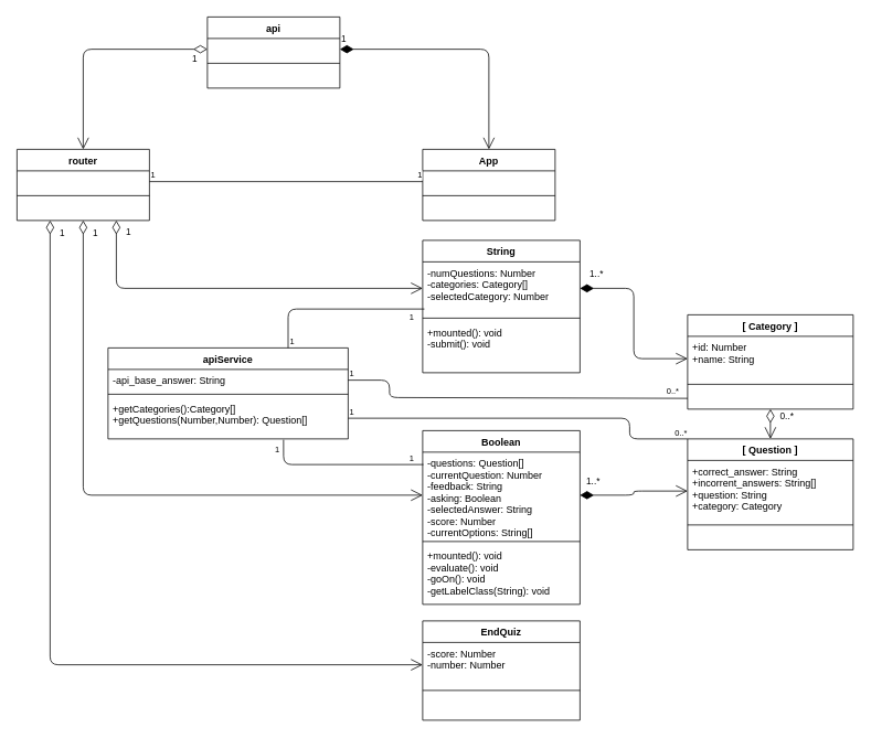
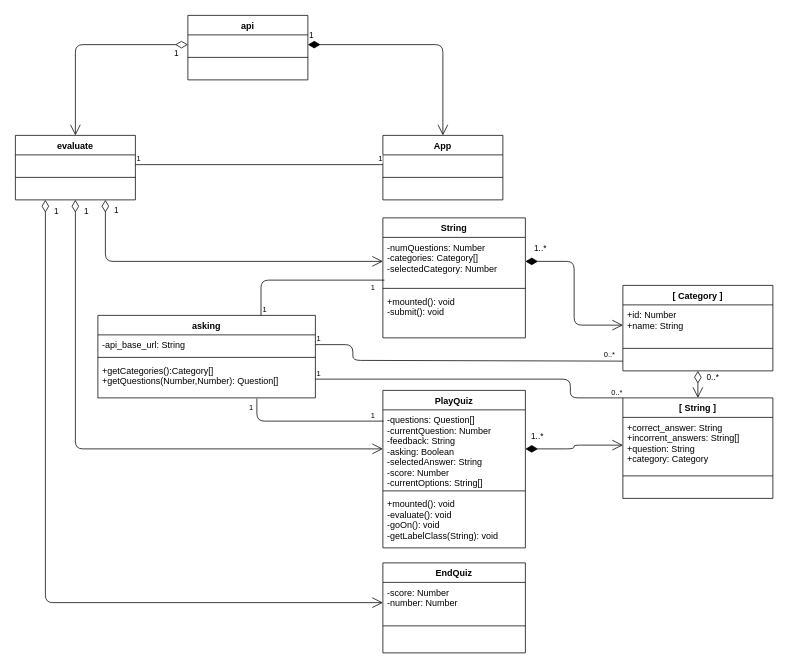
  <mxCell id="0" />
  <mxCell id="1" parent="0" />
- <mxCell id="2" value="router" style="swimlane;fontStyle=1;align=center;verticalAlign=top;childLayout=stackLayout;horizontal=1;startSize=26;horizontalStack=0;resizeParent=1;resizeParentMax=0;resizeLast=0;collapsible=1;marginBottom=0;" vertex="1" parent="1"><mxGeometry x="20" y="180" width="160" height="86" as="geometry" /></mxCell>
+ <mxCell id="2" value="evaluate" style="swimlane;fontStyle=1;align=center;verticalAlign=top;childLayout=stackLayout;horizontal=1;startSize=26;horizontalStack=0;resizeParent=1;resizeParentMax=0;resizeLast=0;collapsible=1;marginBottom=0;" vertex="1" parent="1"><mxGeometry x="20" y="180" width="160" height="86" as="geometry" /></mxCell>
  <mxCell id="3" value=" " style="text;strokeColor=none;fillColor=none;align=left;verticalAlign=top;spacingLeft=4;spacingRight=4;overflow=hidden;rotatable=0;points=[[0,0.5],[1,0.5]];portConstraint=eastwest;" vertex="1" parent="2"><mxGeometry y="26" width="160" height="26" as="geometry" /></mxCell>
  <mxCell id="4" value="" style="line;strokeWidth=1;fillColor=none;align=left;verticalAlign=middle;spacingTop=-1;spacingLeft=3;spacingRight=3;rotatable=0;labelPosition=right;points=[];portConstraint=eastwest;" vertex="1" parent="2"><mxGeometry y="52" width="160" height="8" as="geometry" /></mxCell>
  <mxCell id="5" value=" " style="text;strokeColor=none;fillColor=none;align=left;verticalAlign=top;spacingLeft=4;spacingRight=4;overflow=hidden;rotatable=0;points=[[0,0.5],[1,0.5]];portConstraint=eastwest;" vertex="1" parent="2"><mxGeometry y="60" width="160" height="26" as="geometry" /></mxCell>
  <mxCell id="6" value="api" style="swimlane;fontStyle=1;align=center;verticalAlign=top;childLayout=stackLayout;horizontal=1;startSize=26;horizontalStack=0;resizeParent=1;resizeParentMax=0;resizeLast=0;collapsible=1;marginBottom=0;" vertex="1" parent="1"><mxGeometry x="250" y="20" width="160" height="86" as="geometry" /></mxCell>
  <mxCell id="7" value=" " style="text;strokeColor=none;fillColor=none;align=left;verticalAlign=top;spacingLeft=4;spacingRight=4;overflow=hidden;rotatable=0;points=[[0,0.5],[1,0.5]];portConstraint=eastwest;" vertex="1" parent="6"><mxGeometry y="26" width="160" height="26" as="geometry" /></mxCell>
  <mxCell id="8" value="" style="line;strokeWidth=1;fillColor=none;align=left;verticalAlign=middle;spacingTop=-1;spacingLeft=3;spacingRight=3;rotatable=0;labelPosition=right;points=[];portConstraint=eastwest;" vertex="1" parent="6"><mxGeometry y="52" width="160" height="8" as="geometry" /></mxCell>
  <mxCell id="9" value=" " style="text;strokeColor=none;fillColor=none;align=left;verticalAlign=top;spacingLeft=4;spacingRight=4;overflow=hidden;rotatable=0;points=[[0,0.5],[1,0.5]];portConstraint=eastwest;" vertex="1" parent="6"><mxGeometry y="60" width="160" height="26" as="geometry" /></mxCell>
  <mxCell id="10" value="App" style="swimlane;fontStyle=1;align=center;verticalAlign=top;childLayout=stackLayout;horizontal=1;startSize=26;horizontalStack=0;resizeParent=1;resizeParentMax=0;resizeLast=0;collapsible=1;marginBottom=0;" vertex="1" parent="1"><mxGeometry x="510" y="180" width="160" height="86" as="geometry" /></mxCell>
  <mxCell id="11" value=" " style="text;strokeColor=none;fillColor=none;align=left;verticalAlign=top;spacingLeft=4;spacingRight=4;overflow=hidden;rotatable=0;points=[[0,0.5],[1,0.5]];portConstraint=eastwest;" vertex="1" parent="10"><mxGeometry y="26" width="160" height="26" as="geometry" /></mxCell>
  <mxCell id="12" value="" style="line;strokeWidth=1;fillColor=none;align=left;verticalAlign=middle;spacingTop=-1;spacingLeft=3;spacingRight=3;rotatable=0;labelPosition=right;points=[];portConstraint=eastwest;" vertex="1" parent="10"><mxGeometry y="52" width="160" height="8" as="geometry" /></mxCell>
  <mxCell id="13" value=" " style="text;strokeColor=none;fillColor=none;align=left;verticalAlign=top;spacingLeft=4;spacingRight=4;overflow=hidden;rotatable=0;points=[[0,0.5],[1,0.5]];portConstraint=eastwest;" vertex="1" parent="10"><mxGeometry y="60" width="160" height="26" as="geometry" /></mxCell>
  <mxCell id="14" value="" style="endArrow=none;html=1;edgeStyle=orthogonalEdgeStyle;entryX=0;entryY=0.5;entryDx=0;entryDy=0;" edge="1" parent="1" source="3" target="11"><mxGeometry relative="1" as="geometry"><mxPoint x="310" y="280" as="sourcePoint" /><mxPoint x="410" y="280" as="targetPoint" /></mxGeometry></mxCell>
  <mxCell id="15" value="1" style="resizable=0;html=1;align=left;verticalAlign=bottom;labelBackgroundColor=#ffffff;fontSize=10;" connectable="0" vertex="1" parent="14"><mxGeometry x="-1" relative="1" as="geometry" /></mxCell>
  <mxCell id="16" value="1" style="resizable=0;html=1;align=right;verticalAlign=bottom;labelBackgroundColor=#ffffff;fontSize=10;" connectable="0" vertex="1" parent="14"><mxGeometry x="1" relative="1" as="geometry" /></mxCell>
  <mxCell id="17" value="1" style="endArrow=open;html=1;endSize=12;startArrow=diamondThin;startSize=14;startFill=0;edgeStyle=orthogonalEdgeStyle;align=left;verticalAlign=bottom;exitX=0;exitY=0.5;exitDx=0;exitDy=0;entryX=0.5;entryY=0;entryDx=0;entryDy=0;" edge="1" parent="1" source="7" target="2"><mxGeometry x="0.262" y="130" relative="1" as="geometry"><mxPoint x="310" y="280" as="sourcePoint" /><mxPoint x="470" y="280" as="targetPoint" /><mxPoint as="offset" /></mxGeometry></mxCell>
  <mxCell id="18" value="1" style="endArrow=open;html=1;endSize=12;startArrow=diamondThin;startSize=14;startFill=1;edgeStyle=orthogonalEdgeStyle;align=left;verticalAlign=bottom;exitX=1;exitY=0.5;exitDx=0;exitDy=0;" edge="1" parent="1" source="7" target="10"><mxGeometry x="-1" y="3" relative="1" as="geometry"><mxPoint x="310" y="280" as="sourcePoint" /><mxPoint x="470" y="280" as="targetPoint" /></mxGeometry></mxCell>
  <mxCell id="19" value="1" style="endArrow=open;html=1;endSize=12;startArrow=diamondThin;startSize=14;startFill=0;edgeStyle=orthogonalEdgeStyle;align=left;verticalAlign=bottom;entryX=0;entryY=0.5;entryDx=0;entryDy=0;exitX=0.75;exitY=1;exitDx=0;exitDy=0;" edge="1" parent="1" source="2" target="47"><mxGeometry x="-0.9" y="10" relative="1" as="geometry"><mxPoint x="140" y="310" as="sourcePoint" /><mxPoint x="470" y="280" as="targetPoint" /><mxPoint as="offset" /></mxGeometry></mxCell>
  <mxCell id="20" value="1" style="endArrow=open;html=1;endSize=12;startArrow=diamondThin;startSize=14;startFill=0;edgeStyle=orthogonalEdgeStyle;align=left;verticalAlign=bottom;entryX=0;entryY=0.5;entryDx=0;entryDy=0;exitX=0.5;exitY=1;exitDx=0;exitDy=0;" edge="1" parent="1" source="2" target="54"><mxGeometry x="-0.934" y="10" relative="1" as="geometry"><mxPoint x="260" y="510" as="sourcePoint" /><mxPoint x="420" y="510" as="targetPoint" /><mxPoint as="offset" /></mxGeometry></mxCell>
  <mxCell id="21" value="EndQuiz" style="swimlane;fontStyle=1;align=center;verticalAlign=top;childLayout=stackLayout;horizontal=1;startSize=26;horizontalStack=0;resizeParent=1;resizeParentMax=0;resizeLast=0;collapsible=1;marginBottom=0;" vertex="1" parent="1"><mxGeometry x="510" y="750" width="190" height="120" as="geometry" /></mxCell>
  <mxCell id="22" value="-score: Number&#10;-number: Number&#10;" style="text;strokeColor=none;fillColor=none;align=left;verticalAlign=top;spacingLeft=4;spacingRight=4;overflow=hidden;rotatable=0;points=[[0,0.5],[1,0.5]];portConstraint=eastwest;" vertex="1" parent="21"><mxGeometry y="26" width="190" height="54" as="geometry" /></mxCell>
  <mxCell id="23" value="" style="line;strokeWidth=1;fillColor=none;align=left;verticalAlign=middle;spacingTop=-1;spacingLeft=3;spacingRight=3;rotatable=0;labelPosition=right;points=[];portConstraint=eastwest;" vertex="1" parent="21"><mxGeometry y="80" width="190" height="8" as="geometry" /></mxCell>
  <mxCell id="24" value=" " style="text;strokeColor=none;fillColor=none;align=left;verticalAlign=top;spacingLeft=4;spacingRight=4;overflow=hidden;rotatable=0;points=[[0,0.5],[1,0.5]];portConstraint=eastwest;" vertex="1" parent="21"><mxGeometry y="88" width="190" height="32" as="geometry" /></mxCell>
  <mxCell id="25" value="1" style="endArrow=open;html=1;endSize=12;startArrow=diamondThin;startSize=14;startFill=0;edgeStyle=orthogonalEdgeStyle;align=left;verticalAlign=bottom;entryX=0;entryY=0.5;entryDx=0;entryDy=0;exitX=0.25;exitY=1;exitDx=0;exitDy=0;" edge="1" parent="1" source="2" target="22"><mxGeometry x="0.108" y="513" relative="1" as="geometry"><mxPoint x="190" y="480" as="sourcePoint" /><mxPoint x="350" y="480" as="targetPoint" /><mxPoint as="offset" /></mxGeometry></mxCell>
  <mxCell id="26" value="1..*" style="endArrow=open;html=1;endSize=12;startArrow=diamondThin;startSize=14;startFill=1;edgeStyle=orthogonalEdgeStyle;align=left;verticalAlign=bottom;entryX=0;entryY=0.5;entryDx=0;entryDy=0;exitX=1;exitY=0.5;exitDx=0;exitDy=0;" edge="1" parent="1" source="54" target="58"><mxGeometry x="-0.911" y="8" relative="1" as="geometry"><mxPoint x="461" y="520" as="sourcePoint" /><mxPoint x="831" y="563" as="targetPoint" /><mxPoint as="offset" /></mxGeometry></mxCell>
  <mxCell id="27" value="1..*" style="endArrow=open;html=1;endSize=12;startArrow=diamondThin;startSize=14;startFill=1;edgeStyle=orthogonalEdgeStyle;align=left;verticalAlign=bottom;entryX=0;entryY=0.5;entryDx=0;entryDy=0;exitX=1;exitY=0.5;exitDx=0;exitDy=0;" edge="1" parent="1" source="47" target="39"><mxGeometry x="-0.911" y="8" relative="1" as="geometry"><mxPoint x="710" y="598" as="sourcePoint" /><mxPoint x="850" y="683" as="targetPoint" /><mxPoint as="offset" /></mxGeometry></mxCell>
- <mxCell id="28" value="apiService" style="swimlane;fontStyle=1;align=center;verticalAlign=top;childLayout=stackLayout;horizontal=1;startSize=26;horizontalStack=0;resizeParent=1;resizeParentMax=0;resizeLast=0;collapsible=1;marginBottom=0;" vertex="1" parent="1"><mxGeometry x="130" y="420" width="290" height="110" as="geometry" /></mxCell>
- <mxCell id="29" value="-api_base_answer: String " style="text;strokeColor=none;fillColor=none;align=left;verticalAlign=top;spacingLeft=4;spacingRight=4;overflow=hidden;rotatable=0;points=[[0,0.5],[1,0.5]];portConstraint=eastwest;" vertex="1" parent="28"><mxGeometry y="26" width="290" height="26" as="geometry" /></mxCell>
+ <mxCell id="28" value="asking" style="swimlane;fontStyle=1;align=center;verticalAlign=top;childLayout=stackLayout;horizontal=1;startSize=26;horizontalStack=0;resizeParent=1;resizeParentMax=0;resizeLast=0;collapsible=1;marginBottom=0;" vertex="1" parent="1"><mxGeometry x="130" y="420" width="290" height="110" as="geometry" /></mxCell>
+ <mxCell id="29" value="-api_base_url: String " style="text;strokeColor=none;fillColor=none;align=left;verticalAlign=top;spacingLeft=4;spacingRight=4;overflow=hidden;rotatable=0;points=[[0,0.5],[1,0.5]];portConstraint=eastwest;" vertex="1" parent="28"><mxGeometry y="26" width="290" height="26" as="geometry" /></mxCell>
  <mxCell id="30" value="" style="line;strokeWidth=1;fillColor=none;align=left;verticalAlign=middle;spacingTop=-1;spacingLeft=3;spacingRight=3;rotatable=0;labelPosition=right;points=[];portConstraint=eastwest;" vertex="1" parent="28"><mxGeometry y="52" width="290" height="8" as="geometry" /></mxCell>
  <mxCell id="31" value="+getCategories():Category[]&#10;+getQuestions(Number,Number): Question[]&#10;" style="text;strokeColor=none;fillColor=none;align=left;verticalAlign=top;spacingLeft=4;spacingRight=4;overflow=hidden;rotatable=0;points=[[0,0.5],[1,0.5]];portConstraint=eastwest;" vertex="1" parent="28"><mxGeometry y="60" width="290" height="50" as="geometry" /></mxCell>
  <mxCell id="32" value="" style="endArrow=none;html=1;edgeStyle=orthogonalEdgeStyle;exitX=0.731;exitY=1.02;exitDx=0;exitDy=0;entryX=0.005;entryY=0.144;entryDx=0;entryDy=0;entryPerimeter=0;exitPerimeter=0;" edge="1" parent="1" source="31" target="54"><mxGeometry relative="1" as="geometry"><mxPoint x="340" y="570" as="sourcePoint" /><mxPoint x="440" y="540" as="targetPoint" /></mxGeometry></mxCell>
  <mxCell id="33" value="1" style="resizable=0;html=1;align=left;verticalAlign=bottom;labelBackgroundColor=#ffffff;fontSize=10;" connectable="0" vertex="1" parent="32"><mxGeometry x="-1" relative="1" as="geometry"><mxPoint x="-11.99" y="19" as="offset" /></mxGeometry></mxCell>
  <mxCell id="34" value="1" style="resizable=0;html=1;align=right;verticalAlign=bottom;labelBackgroundColor=#ffffff;fontSize=10;" connectable="0" vertex="1" parent="32"><mxGeometry x="1" relative="1" as="geometry"><mxPoint x="-10.9" as="offset" /></mxGeometry></mxCell>
  <mxCell id="35" value="" style="endArrow=none;html=1;edgeStyle=orthogonalEdgeStyle;exitX=0.75;exitY=0;exitDx=0;exitDy=0;entryX=0.011;entryY=0.891;entryDx=0;entryDy=0;entryPerimeter=0;" edge="1" parent="1" source="28" target="47"><mxGeometry relative="1" as="geometry"><mxPoint x="340" y="570" as="sourcePoint" /><mxPoint x="500" y="570" as="targetPoint" /></mxGeometry></mxCell>
  <mxCell id="36" value="1" style="resizable=0;html=1;align=left;verticalAlign=bottom;labelBackgroundColor=#ffffff;fontSize=10;" connectable="0" vertex="1" parent="35"><mxGeometry x="-1" relative="1" as="geometry" /></mxCell>
  <mxCell id="37" value="1" style="resizable=0;html=1;align=right;verticalAlign=bottom;labelBackgroundColor=#ffffff;fontSize=10;" connectable="0" vertex="1" parent="35"><mxGeometry x="1" relative="1" as="geometry"><mxPoint x="-12.5" y="16.98" as="offset" /></mxGeometry></mxCell>
  <mxCell id="38" value="[ Category ]" style="swimlane;fontStyle=1;align=center;verticalAlign=top;childLayout=stackLayout;horizontal=1;startSize=26;horizontalStack=0;resizeParent=1;resizeParentMax=0;resizeLast=0;collapsible=1;marginBottom=0;" vertex="1" parent="1"><mxGeometry x="830" y="380" width="200" height="114" as="geometry" /></mxCell>
  <mxCell id="39" value="+id: Number&#10;+name: String&#10;" style="text;strokeColor=none;fillColor=none;align=left;verticalAlign=top;spacingLeft=4;spacingRight=4;overflow=hidden;rotatable=0;points=[[0,0.5],[1,0.5]];portConstraint=eastwest;" vertex="1" parent="38"><mxGeometry y="26" width="200" height="54" as="geometry" /></mxCell>
  <mxCell id="40" value="" style="line;strokeWidth=1;fillColor=none;align=left;verticalAlign=middle;spacingTop=-1;spacingLeft=3;spacingRight=3;rotatable=0;labelPosition=right;points=[];portConstraint=eastwest;" vertex="1" parent="38"><mxGeometry y="80" width="200" height="8" as="geometry" /></mxCell>
  <mxCell id="41" value=" " style="text;strokeColor=none;fillColor=none;align=left;verticalAlign=top;spacingLeft=4;spacingRight=4;overflow=hidden;rotatable=0;points=[[0,0.5],[1,0.5]];portConstraint=eastwest;" vertex="1" parent="38"><mxGeometry y="88" width="200" height="26" as="geometry" /></mxCell>
  <mxCell id="42" value="0..*" style="endArrow=open;html=1;endSize=12;startArrow=diamondThin;startSize=14;startFill=0;edgeStyle=orthogonalEdgeStyle;align=left;verticalAlign=bottom;exitX=0.5;exitY=1;exitDx=0;exitDy=0;" edge="1" parent="1" source="38" target="57"><mxGeometry x="-0.071" y="10" relative="1" as="geometry"><mxPoint x="820" y="500" as="sourcePoint" /><mxPoint x="500" y="490" as="targetPoint" /><mxPoint as="offset" /></mxGeometry></mxCell>
  <mxCell id="43" value="" style="endArrow=none;html=1;edgeStyle=orthogonalEdgeStyle;exitX=1;exitY=0.5;exitDx=0;exitDy=0;entryX=0;entryY=0.5;entryDx=0;entryDy=0;" edge="1" parent="1" source="29" target="41"><mxGeometry relative="1" as="geometry"><mxPoint x="290" y="600" as="sourcePoint" /><mxPoint x="450" y="600" as="targetPoint" /><Array as="points"><mxPoint x="470" y="459" /><mxPoint x="470" y="480" /></Array></mxGeometry></mxCell>
  <mxCell id="44" value="1" style="resizable=0;html=1;align=left;verticalAlign=bottom;labelBackgroundColor=#ffffff;fontSize=10;" connectable="0" vertex="1" parent="43"><mxGeometry x="-1" relative="1" as="geometry" /></mxCell>
  <mxCell id="45" value="&lt;div&gt;0..*&lt;/div&gt;" style="resizable=0;html=1;align=right;verticalAlign=bottom;labelBackgroundColor=#ffffff;fontSize=10;" connectable="0" vertex="1" parent="43"><mxGeometry x="1" relative="1" as="geometry"><mxPoint x="-10" y="-1" as="offset" /></mxGeometry></mxCell>
  <mxCell id="46" value="String" style="swimlane;fontStyle=1;align=center;verticalAlign=top;childLayout=stackLayout;horizontal=1;startSize=26;horizontalStack=0;resizeParent=1;resizeParentMax=0;resizeLast=0;collapsible=1;marginBottom=0;" vertex="1" parent="1"><mxGeometry x="510" y="290" width="190" height="160" as="geometry" /></mxCell>
  <mxCell id="47" value="-numQuestions: Number&#10;-categories: Category[]&#10;-selectedCategory: Number&#10;" style="text;strokeColor=none;fillColor=none;align=left;verticalAlign=top;spacingLeft=4;spacingRight=4;overflow=hidden;rotatable=0;points=[[0,0.5],[1,0.5]];portConstraint=eastwest;" vertex="1" parent="46"><mxGeometry y="26" width="190" height="64" as="geometry" /></mxCell>
  <mxCell id="48" value="" style="line;strokeWidth=1;fillColor=none;align=left;verticalAlign=middle;spacingTop=-1;spacingLeft=3;spacingRight=3;rotatable=0;labelPosition=right;points=[];portConstraint=eastwest;" vertex="1" parent="46"><mxGeometry y="90" width="190" height="8" as="geometry" /></mxCell>
  <mxCell id="49" value="+mounted(): void&#10;-submit(): void&#10; &#10;&#10;" style="text;strokeColor=none;fillColor=none;align=left;verticalAlign=top;spacingLeft=4;spacingRight=4;overflow=hidden;rotatable=0;points=[[0,0.5],[1,0.5]];portConstraint=eastwest;" vertex="1" parent="46"><mxGeometry y="98" width="190" height="62" as="geometry" /></mxCell>
  <mxCell id="50" value="" style="endArrow=none;html=1;edgeStyle=orthogonalEdgeStyle;exitX=1;exitY=0.5;exitDx=0;exitDy=0;entryX=0;entryY=0;entryDx=0;entryDy=0;" edge="1" parent="1" source="31" target="57"><mxGeometry relative="1" as="geometry"><mxPoint x="290" y="600" as="sourcePoint" /><mxPoint x="450" y="600" as="targetPoint" /><Array as="points"><mxPoint x="760" y="505" /><mxPoint x="760" y="530" /></Array></mxGeometry></mxCell>
  <mxCell id="51" value="1" style="resizable=0;html=1;align=left;verticalAlign=bottom;labelBackgroundColor=#ffffff;fontSize=10;" connectable="0" vertex="1" parent="50"><mxGeometry x="-1" relative="1" as="geometry" /></mxCell>
  <mxCell id="52" value="0..*" style="resizable=0;html=1;align=right;verticalAlign=bottom;labelBackgroundColor=#ffffff;fontSize=10;" connectable="0" vertex="1" parent="50"><mxGeometry x="1" relative="1" as="geometry" /></mxCell>
- <mxCell id="53" value="Boolean" style="swimlane;fontStyle=1;align=center;verticalAlign=top;childLayout=stackLayout;horizontal=1;startSize=26;horizontalStack=0;resizeParent=1;resizeParentMax=0;resizeLast=0;collapsible=1;marginBottom=0;" vertex="1" parent="1"><mxGeometry x="510" y="520" width="190" height="210" as="geometry" /></mxCell>
+ <mxCell id="53" value="PlayQuiz" style="swimlane;fontStyle=1;align=center;verticalAlign=top;childLayout=stackLayout;horizontal=1;startSize=26;horizontalStack=0;resizeParent=1;resizeParentMax=0;resizeLast=0;collapsible=1;marginBottom=0;" vertex="1" parent="1"><mxGeometry x="510" y="520" width="190" height="210" as="geometry" /></mxCell>
  <mxCell id="54" value="-questions: Question[]&#10;-currentQuestion: Number&#10;-feedback: String&#10;-asking: Boolean&#10;-selectedAnswer: String&#10;-score: Number&#10;-currentOptions: String[]&#10;&#10;&#10;&#10;" style="text;strokeColor=none;fillColor=none;align=left;verticalAlign=top;spacingLeft=4;spacingRight=4;overflow=hidden;rotatable=0;points=[[0,0.5],[1,0.5]];portConstraint=eastwest;" vertex="1" parent="53"><mxGeometry y="26" width="190" height="104" as="geometry" /></mxCell>
  <mxCell id="55" value="" style="line;strokeWidth=1;fillColor=none;align=left;verticalAlign=middle;spacingTop=-1;spacingLeft=3;spacingRight=3;rotatable=0;labelPosition=right;points=[];portConstraint=eastwest;" vertex="1" parent="53"><mxGeometry y="130" width="190" height="8" as="geometry" /></mxCell>
  <mxCell id="56" value="+mounted(): void&#10;-evaluate(): void&#10;-goOn(): void&#10;-getLabelClass(String): void &#10;&#10;" style="text;strokeColor=none;fillColor=none;align=left;verticalAlign=top;spacingLeft=4;spacingRight=4;overflow=hidden;rotatable=0;points=[[0,0.5],[1,0.5]];portConstraint=eastwest;" vertex="1" parent="53"><mxGeometry y="138" width="190" height="72" as="geometry" /></mxCell>
- <mxCell id="57" value="[ Question ]" style="swimlane;fontStyle=1;align=center;verticalAlign=top;childLayout=stackLayout;horizontal=1;startSize=26;horizontalStack=0;resizeParent=1;resizeParentMax=0;resizeLast=0;collapsible=1;marginBottom=0;" vertex="1" parent="1"><mxGeometry x="830" y="530" width="200" height="134" as="geometry" /></mxCell>
+ <mxCell id="57" value="[ String ]" style="swimlane;fontStyle=1;align=center;verticalAlign=top;childLayout=stackLayout;horizontal=1;startSize=26;horizontalStack=0;resizeParent=1;resizeParentMax=0;resizeLast=0;collapsible=1;marginBottom=0;" vertex="1" parent="1"><mxGeometry x="830" y="530" width="200" height="134" as="geometry" /></mxCell>
  <mxCell id="58" value="+correct_answer: String&#10;+incorrent_answers: String[]&#10;+question: String&#10;+category: Category" style="text;strokeColor=none;fillColor=none;align=left;verticalAlign=top;spacingLeft=4;spacingRight=4;overflow=hidden;rotatable=0;points=[[0,0.5],[1,0.5]];portConstraint=eastwest;" vertex="1" parent="57"><mxGeometry y="26" width="200" height="74" as="geometry" /></mxCell>
  <mxCell id="59" value="" style="line;strokeWidth=1;fillColor=none;align=left;verticalAlign=middle;spacingTop=-1;spacingLeft=3;spacingRight=3;rotatable=0;labelPosition=right;points=[];portConstraint=eastwest;" vertex="1" parent="57"><mxGeometry y="100" width="200" height="8" as="geometry" /></mxCell>
  <mxCell id="60" value=" " style="text;strokeColor=none;fillColor=none;align=left;verticalAlign=top;spacingLeft=4;spacingRight=4;overflow=hidden;rotatable=0;points=[[0,0.5],[1,0.5]];portConstraint=eastwest;" vertex="1" parent="57"><mxGeometry y="108" width="200" height="26" as="geometry" /></mxCell>
